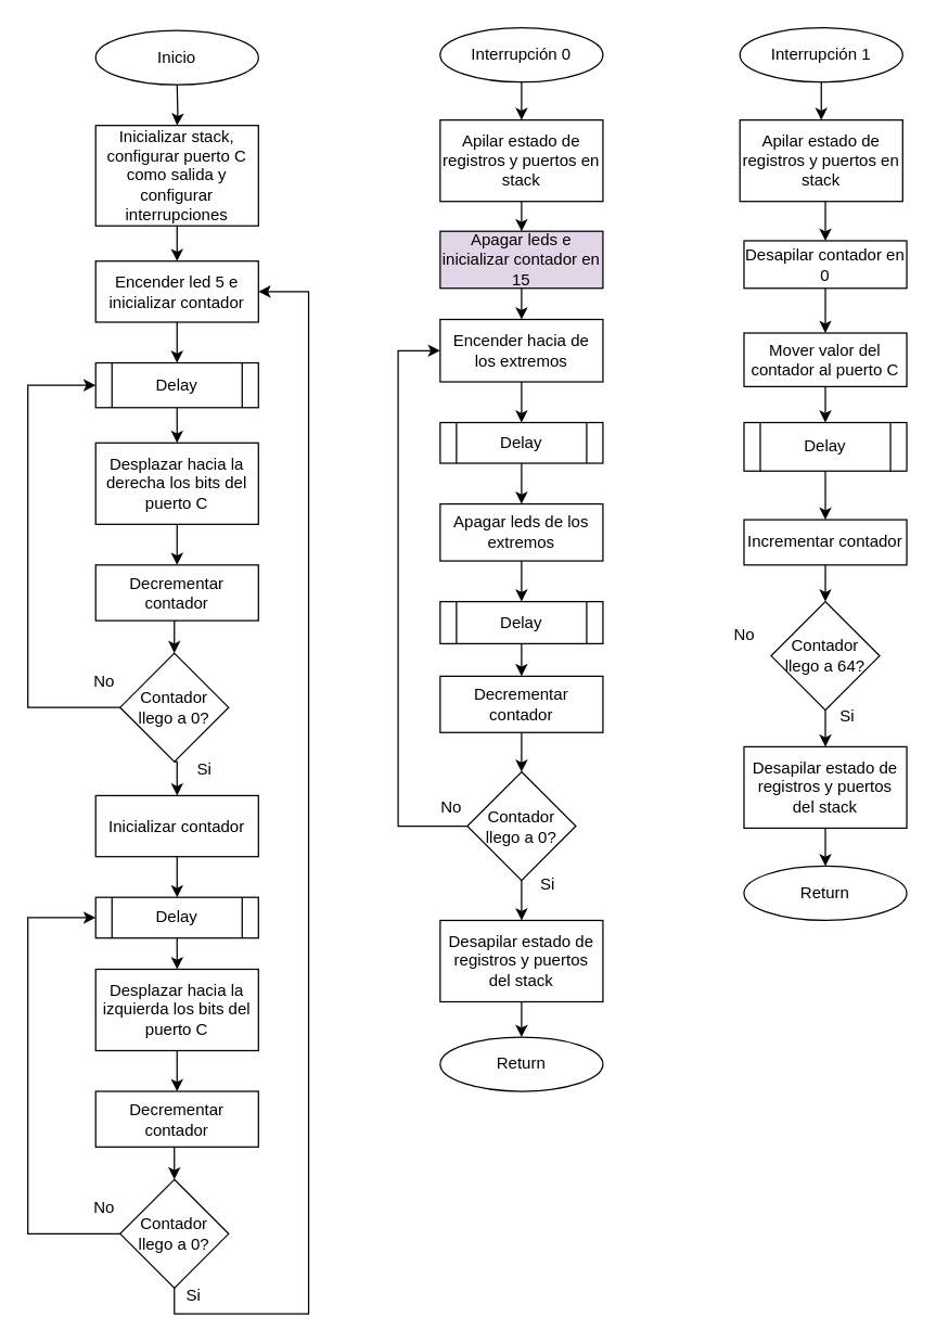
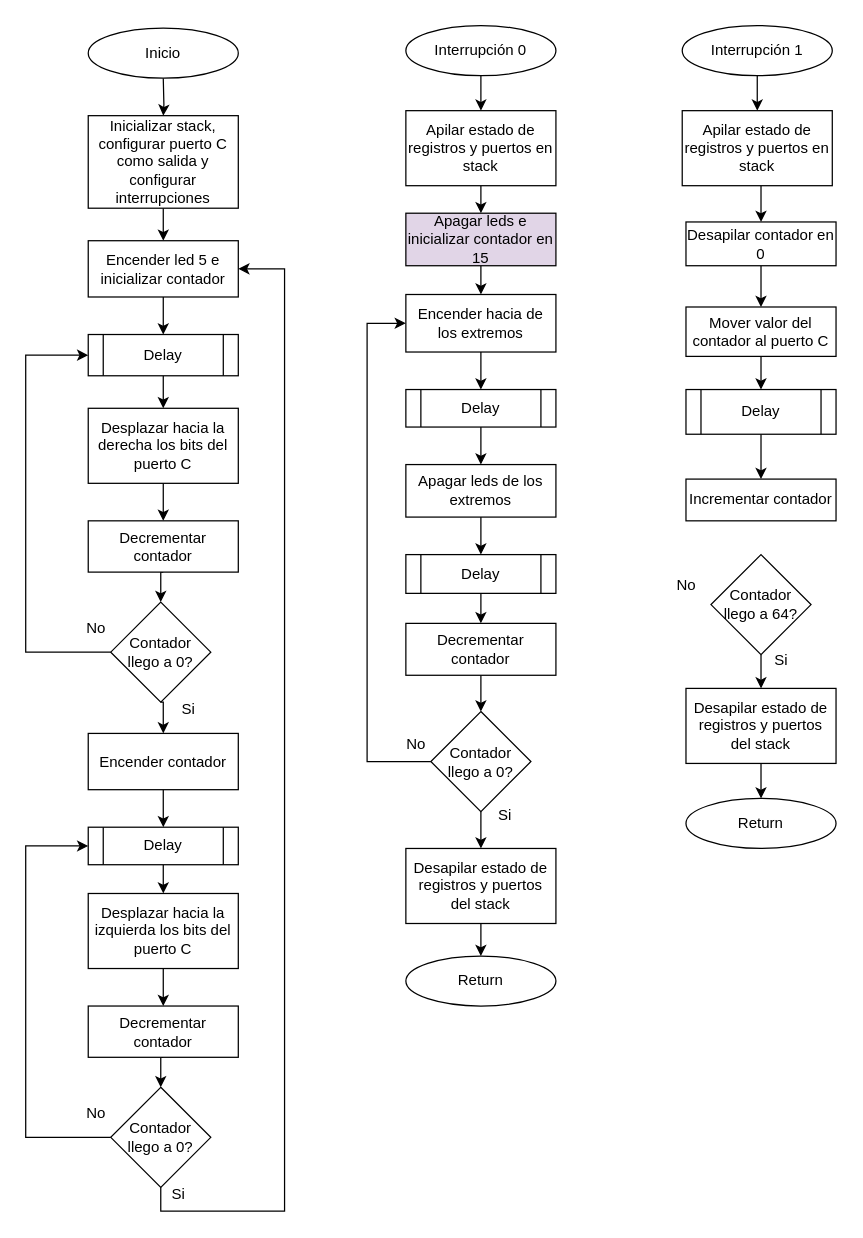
  <mxCell id="0" />
  <mxCell id="1" parent="0" />
  <mxCell id="2" value="" style="edgeStyle=orthogonalEdgeStyle;rounded=0;orthogonalLoop=1;jettySize=auto;html=1;" parent="1" target="4" edge="1"><mxGeometry relative="1" as="geometry"><mxPoint x="130" y="62" as="sourcePoint" /></mxGeometry></mxCell>
  <mxCell id="3" style="edgeStyle=orthogonalEdgeStyle;rounded=0;orthogonalLoop=1;jettySize=auto;html=1;exitX=0.5;exitY=1;exitDx=0;exitDy=0;" edge="1" parent="1" source="4" target="6"><mxGeometry relative="1" as="geometry" /></mxCell>
  <mxCell id="4" value="Inicializar stack, configurar puerto C como salida y configurar interrupciones" style="rounded=0;whiteSpace=wrap;html=1;" parent="1" vertex="1"><mxGeometry x="70" y="92" width="120" height="74" as="geometry" /></mxCell>
  <mxCell id="5" value="" style="edgeStyle=orthogonalEdgeStyle;rounded=0;orthogonalLoop=1;jettySize=auto;html=1;" parent="1" source="6" target="8" edge="1"><mxGeometry relative="1" as="geometry" /></mxCell>
  <mxCell id="6" value="Encender led 5 e inicializar contador" style="whiteSpace=wrap;html=1;rounded=0;" parent="1" vertex="1"><mxGeometry x="70" y="192" width="120" height="45" as="geometry" /></mxCell>
  <mxCell id="7" style="edgeStyle=orthogonalEdgeStyle;rounded=0;orthogonalLoop=1;jettySize=auto;html=1;exitX=0.5;exitY=1;exitDx=0;exitDy=0;entryX=0.5;entryY=0;entryDx=0;entryDy=0;" edge="1" parent="1" source="8" target="10"><mxGeometry relative="1" as="geometry" /></mxCell>
  <mxCell id="8" value="Delay" style="shape=process;whiteSpace=wrap;html=1;backgroundOutline=1;rounded=0;" parent="1" vertex="1"><mxGeometry x="70" y="267" width="120" height="33" as="geometry" /></mxCell>
  <mxCell id="9" value="" style="edgeStyle=orthogonalEdgeStyle;rounded=0;orthogonalLoop=1;jettySize=auto;html=1;entryX=0.5;entryY=0;entryDx=0;entryDy=0;" parent="1" source="10" target="14" edge="1"><mxGeometry relative="1" as="geometry"><mxPoint x="130" y="416" as="targetPoint" /></mxGeometry></mxCell>
  <mxCell id="10" value="Desplazar hacia la derecha los bits del puerto C" style="whiteSpace=wrap;html=1;rounded=0;" parent="1" vertex="1"><mxGeometry x="70" y="326" width="120" height="60" as="geometry" /></mxCell>
  <mxCell id="11" style="edgeStyle=orthogonalEdgeStyle;rounded=0;orthogonalLoop=1;jettySize=auto;html=1;entryX=0;entryY=0.5;entryDx=0;entryDy=0;exitX=0;exitY=0.5;exitDx=0;exitDy=0;" parent="1" source="16" target="8" edge="1"><mxGeometry relative="1" as="geometry"><Array as="points"><mxPoint x="20" y="521" /><mxPoint x="20" y="284" /></Array><mxPoint x="62" y="532" as="sourcePoint" /></mxGeometry></mxCell>
  <mxCell id="12" value="Inicio" style="ellipse;whiteSpace=wrap;html=1;rounded=0;" parent="1" vertex="1"><mxGeometry x="70" y="22" width="120" height="40" as="geometry" /></mxCell>
  <mxCell id="13" style="edgeStyle=orthogonalEdgeStyle;rounded=0;orthogonalLoop=1;jettySize=auto;html=1;exitX=0.5;exitY=1;exitDx=0;exitDy=0;entryX=0.5;entryY=0;entryDx=0;entryDy=0;" edge="1" parent="1" source="14" target="16"><mxGeometry relative="1" as="geometry" /></mxCell>
  <mxCell id="14" value="Decrementar contador" style="rounded=0;whiteSpace=wrap;html=1;" vertex="1" parent="1"><mxGeometry x="70" y="416" width="120" height="41" as="geometry" /></mxCell>
  <mxCell id="15" style="edgeStyle=orthogonalEdgeStyle;rounded=0;orthogonalLoop=1;jettySize=auto;html=1;exitX=0.5;exitY=1;exitDx=0;exitDy=0;entryX=0.5;entryY=0;entryDx=0;entryDy=0;" edge="1" parent="1" source="16" target="19"><mxGeometry relative="1" as="geometry" /></mxCell>
  <mxCell id="16" value="Contador llego a 0?" style="rhombus;whiteSpace=wrap;html=1;" vertex="1" parent="1"><mxGeometry x="88" y="481" width="80" height="80" as="geometry" /></mxCell>
  <mxCell id="17" value="No" style="text;html=1;align=center;verticalAlign=middle;resizable=0;points=[];autosize=1;" vertex="1" parent="1"><mxGeometry x="63" y="493" width="25" height="18" as="geometry" /></mxCell>
  <mxCell id="18" value="" style="edgeStyle=orthogonalEdgeStyle;rounded=0;orthogonalLoop=1;jettySize=auto;html=1;" edge="1" parent="1" source="19" target="21"><mxGeometry relative="1" as="geometry" /></mxCell>
- <mxCell id="19" value="Inicializar contador" style="whiteSpace=wrap;html=1;rounded=0;" vertex="1" parent="1"><mxGeometry x="70" y="586" width="120" height="45" as="geometry" /></mxCell>
+ <mxCell id="19" value="Encender contador" style="whiteSpace=wrap;html=1;rounded=0;" vertex="1" parent="1"><mxGeometry x="70" y="586" width="120" height="45" as="geometry" /></mxCell>
  <mxCell id="20" value="" style="edgeStyle=orthogonalEdgeStyle;rounded=0;orthogonalLoop=1;jettySize=auto;html=1;" edge="1" parent="1" source="21" target="23"><mxGeometry relative="1" as="geometry" /></mxCell>
  <mxCell id="21" value="Delay" style="shape=process;whiteSpace=wrap;html=1;backgroundOutline=1;rounded=0;" vertex="1" parent="1"><mxGeometry x="70" y="661" width="120" height="30" as="geometry" /></mxCell>
  <mxCell id="22" value="" style="edgeStyle=orthogonalEdgeStyle;rounded=0;orthogonalLoop=1;jettySize=auto;html=1;entryX=0.5;entryY=0;entryDx=0;entryDy=0;" edge="1" parent="1" source="23" target="26"><mxGeometry relative="1" as="geometry"><mxPoint x="130" y="804" as="targetPoint" /></mxGeometry></mxCell>
  <mxCell id="23" value="Desplazar hacia la izquierda los bits del puerto C" style="whiteSpace=wrap;html=1;rounded=0;" vertex="1" parent="1"><mxGeometry x="70" y="714" width="120" height="60" as="geometry" /></mxCell>
  <mxCell id="24" style="edgeStyle=orthogonalEdgeStyle;rounded=0;orthogonalLoop=1;jettySize=auto;html=1;entryX=0;entryY=0.5;entryDx=0;entryDy=0;exitX=0;exitY=0.5;exitDx=0;exitDy=0;" edge="1" parent="1" source="28" target="21"><mxGeometry relative="1" as="geometry"><Array as="points"><mxPoint x="20" y="909" /><mxPoint x="20" y="676" /></Array><mxPoint x="62" y="957" as="sourcePoint" /></mxGeometry></mxCell>
  <mxCell id="25" style="edgeStyle=orthogonalEdgeStyle;rounded=0;orthogonalLoop=1;jettySize=auto;html=1;exitX=0.5;exitY=1;exitDx=0;exitDy=0;entryX=0.5;entryY=0;entryDx=0;entryDy=0;" edge="1" parent="1" source="26" target="28"><mxGeometry relative="1" as="geometry" /></mxCell>
  <mxCell id="26" value="Decrementar contador" style="rounded=0;whiteSpace=wrap;html=1;" vertex="1" parent="1"><mxGeometry x="70" y="804" width="120" height="41" as="geometry" /></mxCell>
  <mxCell id="27" style="edgeStyle=orthogonalEdgeStyle;rounded=0;orthogonalLoop=1;jettySize=auto;html=1;exitX=0.5;exitY=1;exitDx=0;exitDy=0;entryX=1;entryY=0.5;entryDx=0;entryDy=0;" edge="1" parent="1" source="28" target="6"><mxGeometry relative="1" as="geometry"><Array as="points"><mxPoint x="128" y="968" /><mxPoint x="227" y="968" /><mxPoint x="227" y="215" /></Array></mxGeometry></mxCell>
  <mxCell id="28" value="Contador llego a 0?" style="rhombus;whiteSpace=wrap;html=1;" vertex="1" parent="1"><mxGeometry x="88" y="869" width="80" height="80" as="geometry" /></mxCell>
  <mxCell id="29" value="No" style="text;html=1;align=center;verticalAlign=middle;resizable=0;points=[];autosize=1;" vertex="1" parent="1"><mxGeometry x="63" y="881" width="25" height="18" as="geometry" /></mxCell>
  <mxCell id="30" value="Si" style="text;html=1;align=center;verticalAlign=middle;resizable=0;points=[];autosize=1;" vertex="1" parent="1"><mxGeometry x="139" y="558" width="21" height="18" as="geometry" /></mxCell>
  <mxCell id="31" value="Si" style="text;html=1;align=center;verticalAlign=middle;resizable=0;points=[];autosize=1;" vertex="1" parent="1"><mxGeometry x="131" y="946" width="21" height="18" as="geometry" /></mxCell>
  <mxCell id="32" style="edgeStyle=orthogonalEdgeStyle;rounded=0;orthogonalLoop=1;jettySize=auto;html=1;exitX=0.5;exitY=1;exitDx=0;exitDy=0;entryX=0.5;entryY=0;entryDx=0;entryDy=0;" edge="1" parent="1" source="33" target="35"><mxGeometry relative="1" as="geometry" /></mxCell>
  <mxCell id="33" value="Interrupción 0" style="ellipse;whiteSpace=wrap;html=1;rounded=0;" vertex="1" parent="1"><mxGeometry x="324" y="20" width="120" height="40" as="geometry" /></mxCell>
  <mxCell id="34" style="edgeStyle=orthogonalEdgeStyle;rounded=0;orthogonalLoop=1;jettySize=auto;html=1;exitX=0.5;exitY=1;exitDx=0;exitDy=0;entryX=0.5;entryY=0;entryDx=0;entryDy=0;" edge="1" parent="1" source="35" target="37"><mxGeometry relative="1" as="geometry" /></mxCell>
  <mxCell id="35" value="Apilar estado de registros y puertos en stack" style="rounded=0;whiteSpace=wrap;html=1;" vertex="1" parent="1"><mxGeometry x="324" y="88" width="120" height="60" as="geometry" /></mxCell>
  <mxCell id="36" value="" style="edgeStyle=orthogonalEdgeStyle;rounded=0;orthogonalLoop=1;jettySize=auto;html=1;" edge="1" parent="1" source="37" target="39"><mxGeometry relative="1" as="geometry" /></mxCell>
  <mxCell id="37" value="Apagar leds e inicializar contador en 15" style="rounded=0;whiteSpace=wrap;html=1;fillColor=#e1d5e7;" vertex="1" parent="1"><mxGeometry x="324" y="170" width="120" height="42" as="geometry" /></mxCell>
  <mxCell id="38" value="" style="edgeStyle=orthogonalEdgeStyle;rounded=0;orthogonalLoop=1;jettySize=auto;html=1;" edge="1" parent="1" source="39" target="41"><mxGeometry relative="1" as="geometry" /></mxCell>
  <mxCell id="39" value="Encender hacia de los extremos" style="whiteSpace=wrap;html=1;rounded=0;" vertex="1" parent="1"><mxGeometry x="324" y="235" width="120" height="46" as="geometry" /></mxCell>
  <mxCell id="40" value="" style="edgeStyle=orthogonalEdgeStyle;rounded=0;orthogonalLoop=1;jettySize=auto;html=1;" edge="1" parent="1" source="41" target="43"><mxGeometry relative="1" as="geometry" /></mxCell>
  <mxCell id="41" value="Delay" style="shape=process;whiteSpace=wrap;html=1;backgroundOutline=1;rounded=0;" vertex="1" parent="1"><mxGeometry x="324" y="311" width="120" height="30" as="geometry" /></mxCell>
  <mxCell id="42" value="" style="edgeStyle=orthogonalEdgeStyle;rounded=0;orthogonalLoop=1;jettySize=auto;html=1;" edge="1" parent="1" source="43" target="45"><mxGeometry relative="1" as="geometry" /></mxCell>
  <mxCell id="43" value="Apagar leds de los extremos" style="whiteSpace=wrap;html=1;rounded=0;" vertex="1" parent="1"><mxGeometry x="324" y="371" width="120" height="42" as="geometry" /></mxCell>
  <mxCell id="44" value="" style="edgeStyle=orthogonalEdgeStyle;rounded=0;orthogonalLoop=1;jettySize=auto;html=1;" edge="1" parent="1" source="45" target="47"><mxGeometry relative="1" as="geometry" /></mxCell>
  <mxCell id="45" value="Delay" style="shape=process;whiteSpace=wrap;html=1;backgroundOutline=1;rounded=0;" vertex="1" parent="1"><mxGeometry x="324" y="443" width="120" height="31" as="geometry" /></mxCell>
  <mxCell id="46" value="" style="edgeStyle=orthogonalEdgeStyle;rounded=0;orthogonalLoop=1;jettySize=auto;html=1;" edge="1" parent="1" source="47" target="50"><mxGeometry relative="1" as="geometry" /></mxCell>
  <mxCell id="47" value="Decrementar contador" style="whiteSpace=wrap;html=1;rounded=0;" vertex="1" parent="1"><mxGeometry x="324" y="498" width="120" height="41.5" as="geometry" /></mxCell>
  <mxCell id="48" style="edgeStyle=orthogonalEdgeStyle;rounded=0;orthogonalLoop=1;jettySize=auto;html=1;entryX=0;entryY=0.5;entryDx=0;entryDy=0;" edge="1" parent="1" source="50" target="39"><mxGeometry relative="1" as="geometry"><mxPoint x="286" y="249" as="targetPoint" /><Array as="points"><mxPoint x="293" y="609" /><mxPoint x="293" y="258" /></Array></mxGeometry></mxCell>
  <mxCell id="49" value="" style="edgeStyle=orthogonalEdgeStyle;rounded=0;orthogonalLoop=1;jettySize=auto;html=1;" edge="1" parent="1" source="50" target="52"><mxGeometry relative="1" as="geometry" /></mxCell>
  <mxCell id="50" value="Contador llego a 0?" style="rhombus;whiteSpace=wrap;html=1;rounded=0;" vertex="1" parent="1"><mxGeometry x="344" y="568.5" width="80" height="80" as="geometry" /></mxCell>
  <mxCell id="51" value="" style="edgeStyle=orthogonalEdgeStyle;rounded=0;orthogonalLoop=1;jettySize=auto;html=1;" edge="1" parent="1" source="52" target="53"><mxGeometry relative="1" as="geometry" /></mxCell>
  <mxCell id="52" value="Desapilar estado de registros y puertos del stack" style="whiteSpace=wrap;html=1;rounded=0;" vertex="1" parent="1"><mxGeometry x="324" y="678" width="120" height="60" as="geometry" /></mxCell>
  <mxCell id="53" value="Return" style="ellipse;whiteSpace=wrap;html=1;rounded=0;" vertex="1" parent="1"><mxGeometry x="324" y="764" width="120" height="40" as="geometry" /></mxCell>
  <mxCell id="54" style="edgeStyle=orthogonalEdgeStyle;rounded=0;orthogonalLoop=1;jettySize=auto;html=1;exitX=0.5;exitY=1;exitDx=0;exitDy=0;entryX=0.5;entryY=0;entryDx=0;entryDy=0;" edge="1" parent="1" source="55" target="57"><mxGeometry relative="1" as="geometry" /></mxCell>
  <mxCell id="55" value="Interrupción 1" style="ellipse;whiteSpace=wrap;html=1;rounded=0;" vertex="1" parent="1"><mxGeometry x="545" y="20" width="120" height="40" as="geometry" /></mxCell>
  <mxCell id="56" value="" style="edgeStyle=orthogonalEdgeStyle;rounded=0;orthogonalLoop=1;jettySize=auto;html=1;" edge="1" parent="1" source="57" target="59"><mxGeometry relative="1" as="geometry"><Array as="points"><mxPoint x="608" y="161" /><mxPoint x="608" y="161" /></Array></mxGeometry></mxCell>
  <mxCell id="57" value="Apilar estado de registros y puertos en stack" style="rounded=0;whiteSpace=wrap;html=1;" vertex="1" parent="1"><mxGeometry x="545" y="88" width="120" height="60" as="geometry" /></mxCell>
  <mxCell id="58" value="" style="edgeStyle=orthogonalEdgeStyle;rounded=0;orthogonalLoop=1;jettySize=auto;html=1;" edge="1" parent="1" source="59" target="61"><mxGeometry relative="1" as="geometry" /></mxCell>
  <mxCell id="59" value="Desapilar contador en 0" style="whiteSpace=wrap;html=1;rounded=0;" vertex="1" parent="1"><mxGeometry x="548" y="177" width="120" height="35" as="geometry" /></mxCell>
  <mxCell id="60" value="" style="edgeStyle=orthogonalEdgeStyle;rounded=0;orthogonalLoop=1;jettySize=auto;html=1;" edge="1" parent="1" source="61" target="63"><mxGeometry relative="1" as="geometry" /></mxCell>
  <mxCell id="61" value="Mover valor del contador al puerto C" style="whiteSpace=wrap;html=1;rounded=0;" vertex="1" parent="1"><mxGeometry x="548" y="245" width="120" height="39.5" as="geometry" /></mxCell>
  <mxCell id="62" value="" style="edgeStyle=orthogonalEdgeStyle;rounded=0;orthogonalLoop=1;jettySize=auto;html=1;" edge="1" parent="1" source="63" target="65"><mxGeometry relative="1" as="geometry" /></mxCell>
  <mxCell id="63" value="Delay" style="shape=process;whiteSpace=wrap;html=1;backgroundOutline=1;rounded=0;" vertex="1" parent="1"><mxGeometry x="548" y="311" width="120" height="35.75" as="geometry" /></mxCell>
- <mxCell id="64" value="" style="edgeStyle=orthogonalEdgeStyle;rounded=0;orthogonalLoop=1;jettySize=auto;html=1;" edge="1" parent="1" source="65" target="67"><mxGeometry relative="1" as="geometry" /></mxCell>
  <mxCell id="65" value="Incrementar contador" style="whiteSpace=wrap;html=1;rounded=0;" vertex="1" parent="1"><mxGeometry x="548" y="382.62" width="120" height="33.38" as="geometry" /></mxCell>
  <mxCell id="66" value="" style="edgeStyle=orthogonalEdgeStyle;rounded=0;orthogonalLoop=1;jettySize=auto;html=1;" edge="1" parent="1" source="67" target="69"><mxGeometry relative="1" as="geometry" /></mxCell>
  <mxCell id="67" value="Contador llego a 64?" style="rhombus;whiteSpace=wrap;html=1;rounded=0;" vertex="1" parent="1"><mxGeometry x="568" y="443" width="80" height="80" as="geometry" /></mxCell>
  <mxCell id="68" value="" style="edgeStyle=orthogonalEdgeStyle;rounded=0;orthogonalLoop=1;jettySize=auto;html=1;" edge="1" parent="1" source="69" target="70"><mxGeometry relative="1" as="geometry" /></mxCell>
  <mxCell id="69" value="Desapilar estado de registros y puertos del stack" style="whiteSpace=wrap;html=1;rounded=0;" vertex="1" parent="1"><mxGeometry x="548" y="550" width="120" height="60" as="geometry" /></mxCell>
  <mxCell id="70" value="Return" style="ellipse;whiteSpace=wrap;html=1;rounded=0;" vertex="1" parent="1"><mxGeometry x="548" y="638" width="120" height="40" as="geometry" /></mxCell>
  <mxCell id="71" value="No" style="text;html=1;align=center;verticalAlign=middle;resizable=0;points=[];autosize=1;" vertex="1" parent="1"><mxGeometry x="319" y="586" width="25" height="18" as="geometry" /></mxCell>
  <mxCell id="72" value="Si" style="text;html=1;align=center;verticalAlign=middle;resizable=0;points=[];autosize=1;" vertex="1" parent="1"><mxGeometry x="392" y="643" width="21" height="18" as="geometry" /></mxCell>
  <mxCell id="73" value="No" style="text;html=1;align=center;verticalAlign=middle;resizable=0;points=[];autosize=1;" vertex="1" parent="1"><mxGeometry x="535" y="459" width="25" height="18" as="geometry" /></mxCell>
  <mxCell id="74" value="Si" style="text;html=1;align=center;verticalAlign=middle;resizable=0;points=[];autosize=1;" vertex="1" parent="1"><mxGeometry x="613" y="519" width="21" height="18" as="geometry" /></mxCell>
